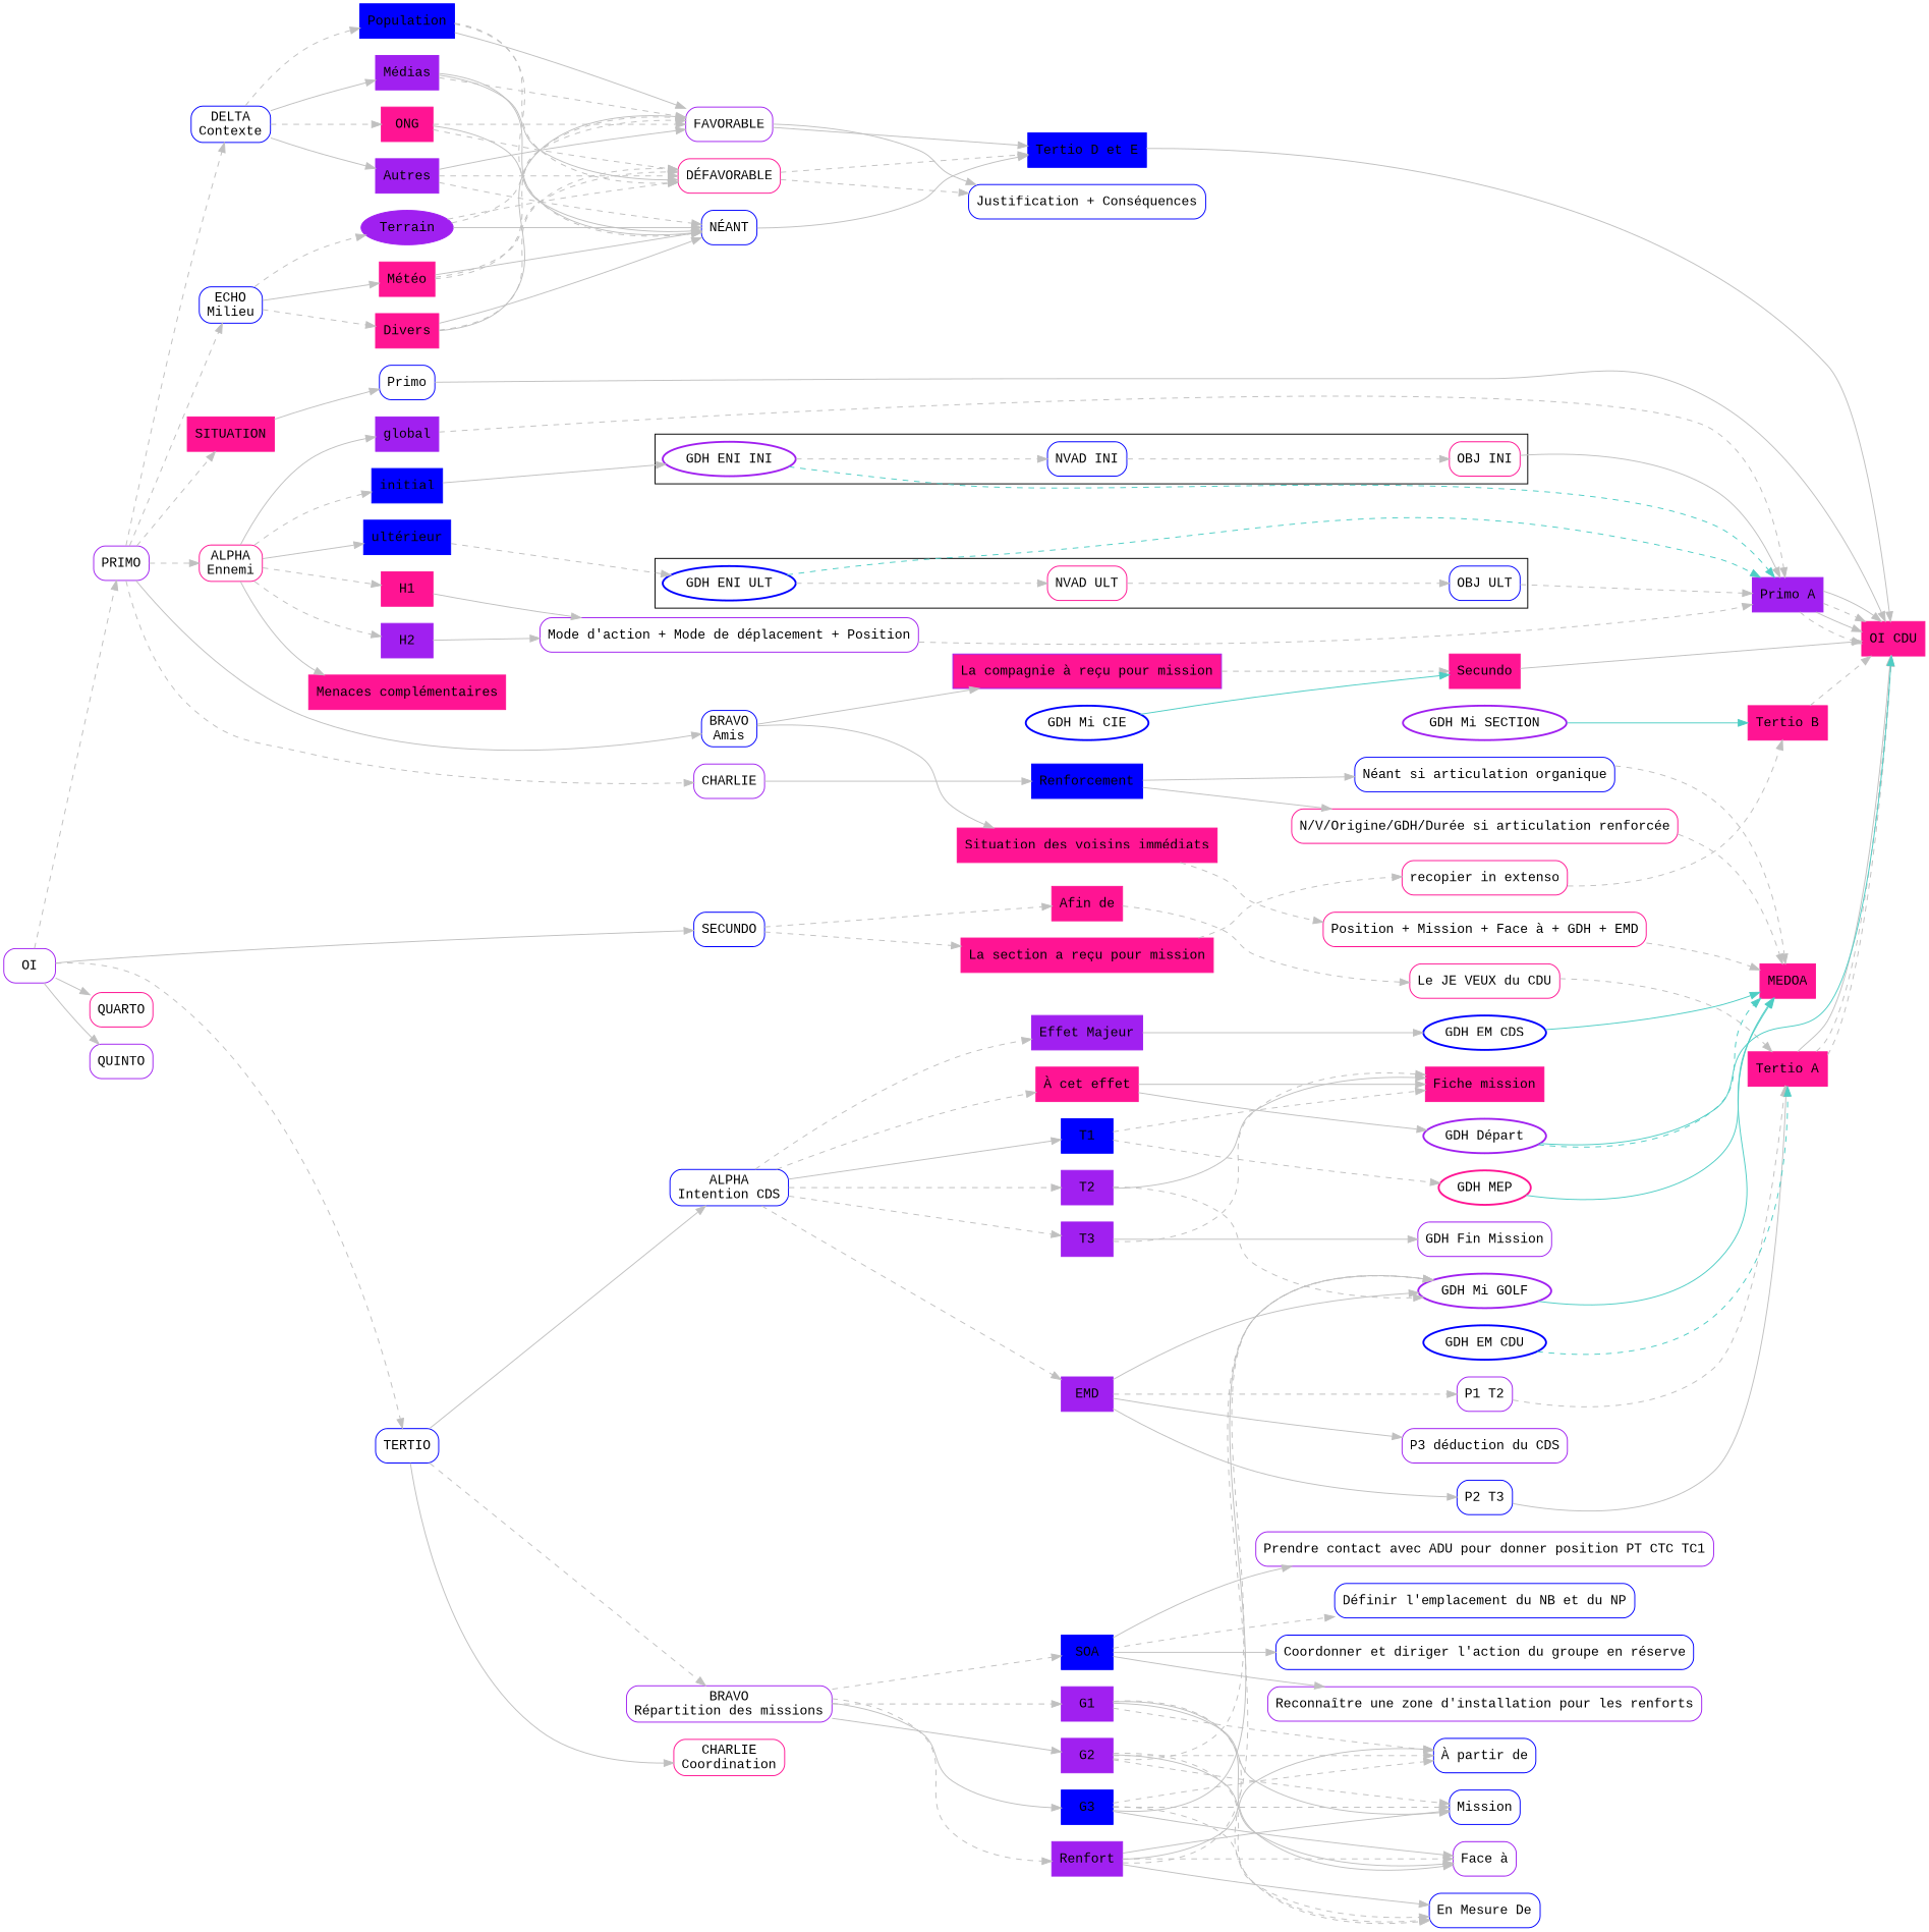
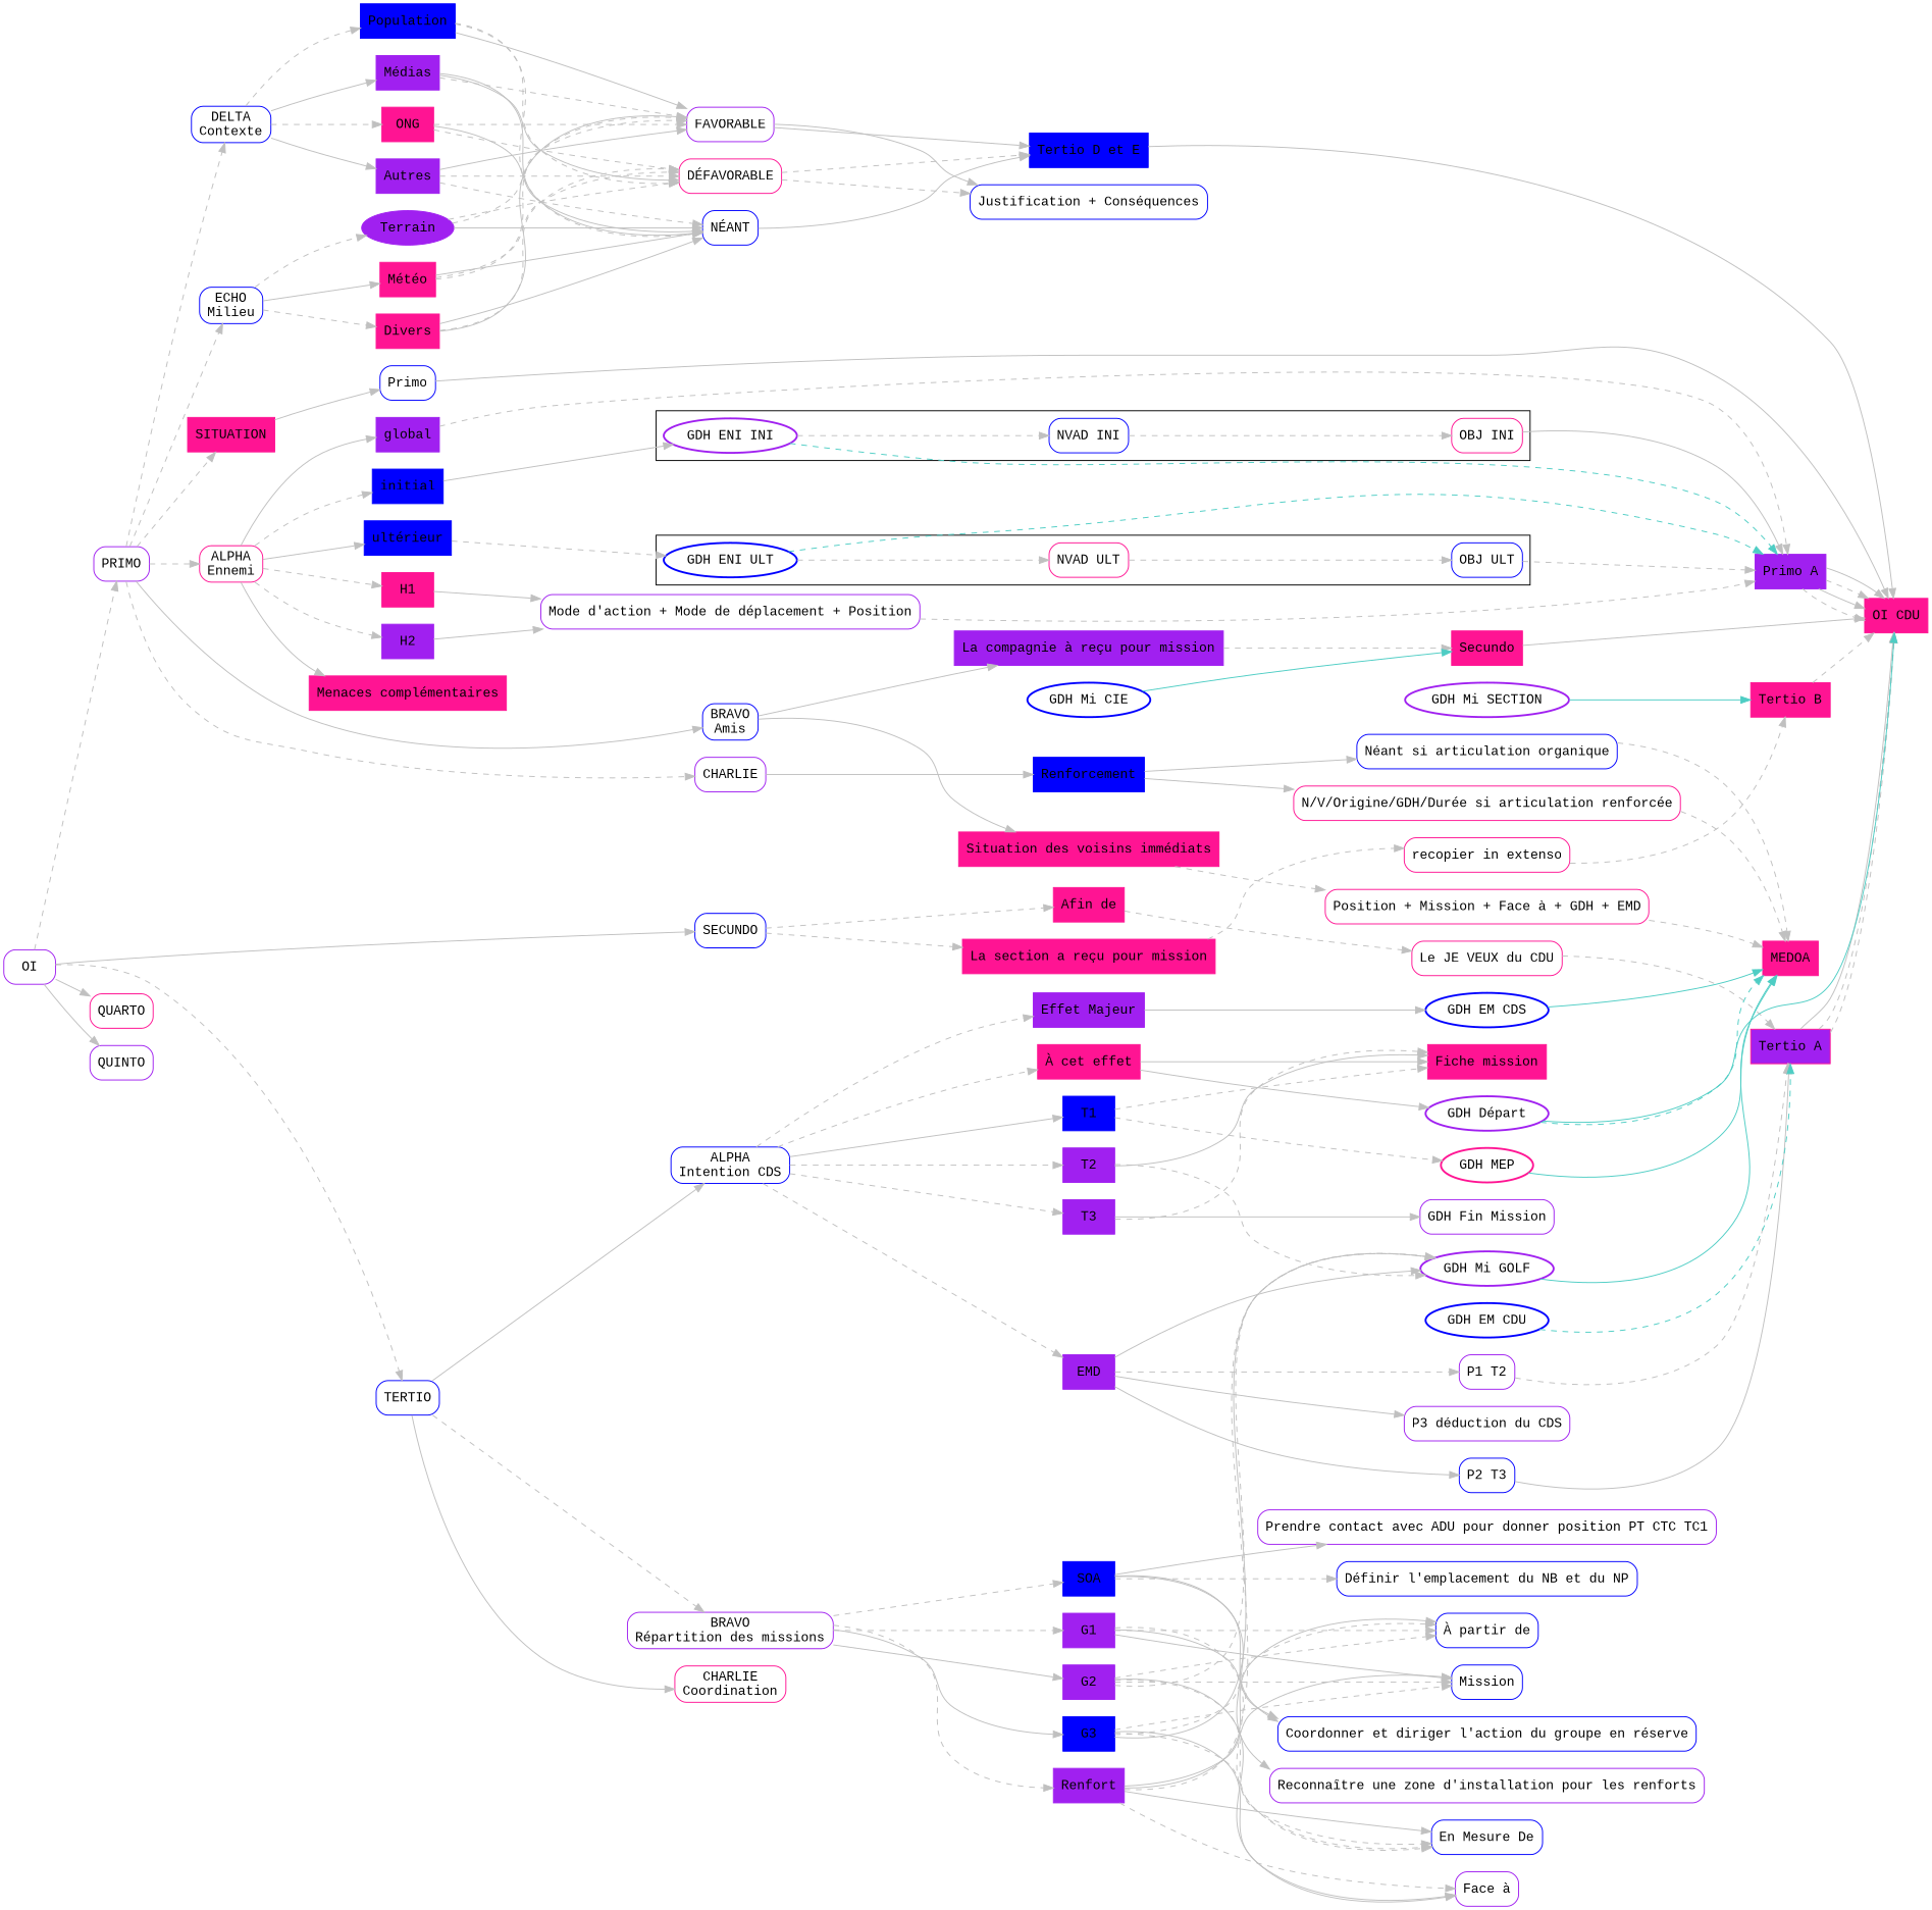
  digraph {
    fontname="Liberation Mono"
    ordering=out
    rankdir=LR
    node [color=purple fontname="Liberation Mono" shape=rectangle style=rounded]
    edge [color=grey fontname="Liberation Mono" style=dashed]
    "GDH ENI INI" [shape=oval style=bold]
    "NVAD INI" [color=blue]
    "OBJ INI" [color=deeppink]
    "GDH ENI ULT" [color=blue shape=oval style=bold]
    "NVAD ULT" [color=deeppink]
    "OBJ ULT" [color=blue]
    "Primo A" [style=filled]
    "OI CDU" [color=deeppink style=filled]
    Secundo [color=deeppink style=filled]
-   "Tertio A" [color=deeppink style=filled]
+   "Tertio A" [color=deeppink style=filled fillcolor=purple]
    "Tertio B" [color=deeppink style=filled]
    "Tertio D et E" [color=blue style=filled]
    MEDOA [color=deeppink style=filled]
    "Fiche mission" [color=deeppink style=filled]
    SITUATION [color=deeppink style=filled]
    Primo [color=blue]
    global [style=filled]
    initial [color=blue style=filled]
    "ultérieur" [color=blue style=filled]
    H1 [color=deeppink style=filled]
    "Mode d'action + Mode de déplacement + Position"
    H2 [style=filled]
    "Menaces complémentaires" [color=deeppink style=filled]
-   "La compagnie à reçu pour mission" [style=filled fillcolor=deeppink]
+   "La compagnie à reçu pour mission" [style=filled]
    "Situation des voisins immédiats" [color=deeppink style=filled]
    "Position + Mission + Face à + GDH + EMD" [color=deeppink]
    Renforcement [color=blue style=filled]
    "Néant si articulation organique" [color=blue]
    "N/V/Origine/GDH/Durée si articulation renforcée" [color=deeppink]
    Population [color=blue style=filled]
    FAVORABLE
    "DÉFAVORABLE" [color=deeppink]
    "NÉANT" [color=blue]
    "Justification + Conséquences" [color=blue]
    "Médias" [style=filled]
    ONG [color=deeppink style=filled]
    Autres [style=filled]
    Terrain [shape=ellipse style=filled]
    "Météo" [color=deeppink style=filled]
    Divers [color=deeppink style=filled]
    "Afin de" [color=deeppink style=filled]
    "Le JE VEUX du CDU" [color=deeppink]
    "La section a reçu pour mission" [color=deeppink style=filled]
    "recopier in extenso" [color=deeppink]
    "Effet Majeur" [style=filled]
    "GDH EM CDS" [color=blue shape=oval style=bold]
    "À cet effet" [color=deeppink style=filled]
    "GDH Départ" [shape=oval style=bold]
    T1 [color=blue style=filled]
    "GDH MEP" [color=deeppink shape=oval style=bold]
    T2 [style=filled]
    "GDH Mi GOLF" [shape=oval style=bold]
    T3 [style=filled]
    "GDH Fin Mission"
    EMD [style=filled]
    "P1 T2"
    "P2 T3" [color=blue]
    "P3 déduction du CDS"
    SOA [color=blue style=filled]
    "Prendre contact avec ADU pour donner position PT CTC TC1"
    "Définir l'emplacement du NB et du NP" [color=blue]
    "Coordonner et diriger l'action du groupe en réserve" [color=blue]
    "Reconnaître une zone d'installation pour les renforts"
    G1 [style=filled]
    "À partir de" [color=blue]
    Mission [color=blue]
    "Face à"
    "En Mesure De" [color=blue]
    G2 [style=filled]
    G3 [color=blue style=filled]
    Renfort [style=filled]
    "GDH Mi CIE" [color=blue shape=oval style=bold]
    "GDH EM CDU" [color=blue shape=oval style=bold]
    "GDH Mi SECTION" [shape=oval style=bold]
    OI
    PRIMO
    SECUNDO [color=blue]
    TERTIO [color=blue]
    QUARTO [color=deeppink]
    QUINTO
    "ALPHA\nEnnemi" [color=deeppink]
    "BRAVO\nAmis" [color=blue]
    CHARLIE
    "DELTA\nContexte" [color=blue]
    "ECHO\nMilieu" [color=blue]
    "ALPHA\nIntention CDS" [color=blue]
    "BRAVO\nRépartition des missions"
    "CHARLIE\nCoordination" [color=deeppink]
    subgraph cluster_1 {
      "GDH ENI INI"
      "NVAD INI"
      "OBJ INI"
    }
    subgraph cluster_2 {
      "GDH ENI ULT"
      "NVAD ULT"
      "OBJ ULT"
    }
    "GDH ENI INI" -> "NVAD INI"
    "GDH ENI INI" -> "Primo A" [color="#4ECDC4"]
    "NVAD INI" -> "OBJ INI"
    "OBJ INI" -> "Primo A" [style=solid]
    "GDH ENI ULT" -> "NVAD ULT"
    "GDH ENI ULT" -> "Primo A" [color="#4ECDC4"]
    "NVAD ULT" -> "OBJ ULT"
    "OBJ ULT" -> "Primo A"
    "Primo A" -> "OI CDU"
    "Primo A" -> "OI CDU" [style=solid]
    "Primo A" -> "OI CDU"
    "Primo A" -> "OI CDU" [style=solid]
    Secundo -> "OI CDU" [style=solid]
    "Tertio A" -> "OI CDU"
    "Tertio A" -> "OI CDU"
    "Tertio A" -> "OI CDU" [style=solid]
    "Tertio B" -> "OI CDU"
    "Tertio D et E" -> "OI CDU" [style=solid]
    SITUATION -> Primo [style=solid]
    Primo -> "OI CDU" [style=solid]
    global -> "Primo A"
    initial -> "GDH ENI INI" [style=solid]
    "ultérieur" -> "GDH ENI ULT"
    H1 -> "Mode d'action + Mode de déplacement + Position" [style=solid]
    "Mode d'action + Mode de déplacement + Position" -> "Primo A"
    H2 -> "Mode d'action + Mode de déplacement + Position" [style=solid]
    "La compagnie à reçu pour mission" -> Secundo
    "Situation des voisins immédiats" -> "Position + Mission + Face à + GDH + EMD"
    "Position + Mission + Face à + GDH + EMD" -> MEDOA
    Renforcement -> "Néant si articulation organique" [style=solid]
    Renforcement -> "N/V/Origine/GDH/Durée si articulation renforcée" [style=solid]
    "Néant si articulation organique" -> MEDOA
    "N/V/Origine/GDH/Durée si articulation renforcée" -> MEDOA
    Population -> FAVORABLE [style=solid]
    Population -> "DÉFAVORABLE"
    Population -> "NÉANT"
    FAVORABLE -> "Tertio D et E" [style=solid]
    FAVORABLE -> "Justification + Conséquences" [style=solid]
    "DÉFAVORABLE" -> "Tertio D et E"
    "DÉFAVORABLE" -> "Justification + Conséquences"
    "NÉANT" -> "Tertio D et E" [style=solid]
    "Médias" -> FAVORABLE
    "Médias" -> "DÉFAVORABLE" [style=solid]
    "Médias" -> "NÉANT" [style=solid]
    ONG -> FAVORABLE
    ONG -> "DÉFAVORABLE"
    ONG -> "NÉANT" [style=solid]
    Autres -> FAVORABLE [style=solid]
    Autres -> "DÉFAVORABLE"
    Autres -> "NÉANT"
    Terrain -> FAVORABLE
    Terrain -> "DÉFAVORABLE"
    Terrain -> "NÉANT" [style=solid]
    "Météo" -> FAVORABLE
    "Météo" -> "DÉFAVORABLE"
    "Météo" -> "NÉANT" [style=solid]
    Divers -> FAVORABLE [style=solid]
    Divers -> "DÉFAVORABLE"
    Divers -> "NÉANT" [style=solid]
    "Afin de" -> "Le JE VEUX du CDU"
    "Le JE VEUX du CDU" -> "Tertio A"
    "La section a reçu pour mission" -> "recopier in extenso"
    "recopier in extenso" -> "Tertio B"
    "Effet Majeur" -> "GDH EM CDS" [style=solid]
    "GDH EM CDS" -> MEDOA [color="#4ECDC4" style=solid]
    "À cet effet" -> "Fiche mission" [style=solid]
    "À cet effet" -> "GDH Départ" [style=solid]
    "GDH Départ" -> "OI CDU" [color="#4ECDC4" style=solid]
    "GDH Départ" -> MEDOA [color="#4ECDC4"]
    T1 -> "Fiche mission"
    T1 -> "GDH MEP"
    "GDH MEP" -> MEDOA [color="#4ECDC4" style=solid]
    T2 -> "Fiche mission" [style=solid]
    T2 -> "GDH Mi GOLF"
    "GDH Mi GOLF" -> MEDOA [color="#4ECDC4" style=solid]
    T3 -> "Fiche mission"
    T3 -> "GDH Fin Mission" [style=solid]
    EMD -> "GDH Mi GOLF" [style=solid]
    EMD -> "P1 T2"
    EMD -> "P2 T3" [style=solid]
    EMD -> "P3 déduction du CDS" [style=solid]
    "P1 T2" -> "Tertio A"
    "P2 T3" -> "Tertio A" [style=solid]
    SOA -> "Prendre contact avec ADU pour donner position PT CTC TC1" [style=solid]
    SOA -> "Définir l'emplacement du NB et du NP"
    SOA -> "Coordonner et diriger l'action du groupe en réserve" [style=solid]
    SOA -> "Reconnaître une zone d'installation pour les renforts" [style=solid]
    G1 -> "À partir de"
    G1 -> Mission [style=solid]
-   G1 -> "Face à" [style=solid]
+   G1 -> "Coordonner et diriger l'action du groupe en réserve" [style=solid]
    G1 -> "En Mesure De"
    G2 -> "GDH Mi GOLF"
    G2 -> "À partir de"
    G2 -> Mission
    G2 -> "Face à" [style=solid]
    G2 -> "En Mesure De"
    G3 -> "GDH Mi GOLF" [style=solid]
    G3 -> "À partir de"
    G3 -> Mission
    G3 -> "Face à" [style=solid]
    G3 -> "En Mesure De"
    Renfort -> "GDH Mi GOLF"
    Renfort -> "À partir de" [style=solid]
    Renfort -> Mission [style=solid]
    Renfort -> "Face à"
    Renfort -> "En Mesure De" [style=solid]
    "GDH Mi CIE" -> Secundo [color="#4ECDC4" style=solid]
    "GDH EM CDU" -> "Tertio A" [color="#4ECDC4"]
    "GDH Mi SECTION" -> "Tertio B" [color="#4ECDC4" style=solid]
    OI -> PRIMO
    OI -> SECUNDO [style=solid]
    OI -> TERTIO
    OI -> QUARTO [style=solid]
    OI -> QUINTO [style=solid]
    PRIMO -> SITUATION
    PRIMO -> "ALPHA\nEnnemi"
    PRIMO -> "BRAVO\nAmis" [style=solid]
    PRIMO -> CHARLIE
    PRIMO -> "DELTA\nContexte"
    PRIMO -> "ECHO\nMilieu"
    SECUNDO -> "Afin de"
    SECUNDO -> "La section a reçu pour mission"
    TERTIO -> "ALPHA\nIntention CDS" [style=solid]
    TERTIO -> "BRAVO\nRépartition des missions"
    TERTIO -> "CHARLIE\nCoordination" [style=solid]
    "ALPHA\nEnnemi" -> global [style=solid]
    "ALPHA\nEnnemi" -> initial
    "ALPHA\nEnnemi" -> "ultérieur" [style=solid]
    "ALPHA\nEnnemi" -> H1
    "ALPHA\nEnnemi" -> H2
    "ALPHA\nEnnemi" -> "Menaces complémentaires" [style=solid]
    "BRAVO\nAmis" -> "La compagnie à reçu pour mission" [style=solid]
    "BRAVO\nAmis" -> "Situation des voisins immédiats" [style=solid]
    CHARLIE -> Renforcement [style=solid]
    "DELTA\nContexte" -> Population
    "DELTA\nContexte" -> "Médias" [style=solid]
    "DELTA\nContexte" -> ONG
    "DELTA\nContexte" -> Autres [style=solid]
    "ECHO\nMilieu" -> Terrain
    "ECHO\nMilieu" -> "Météo" [style=solid]
    "ECHO\nMilieu" -> Divers
    "ALPHA\nIntention CDS" -> "Effet Majeur"
    "ALPHA\nIntention CDS" -> "À cet effet"
    "ALPHA\nIntention CDS" -> T1 [style=solid]
    "ALPHA\nIntention CDS" -> T2
    "ALPHA\nIntention CDS" -> T3
    "ALPHA\nIntention CDS" -> EMD
    "BRAVO\nRépartition des missions" -> SOA
    "BRAVO\nRépartition des missions" -> G1
    "BRAVO\nRépartition des missions" -> G2 [style=solid]
    "BRAVO\nRépartition des missions" -> G3 [style=solid]
    "BRAVO\nRépartition des missions" -> Renfort
  }
